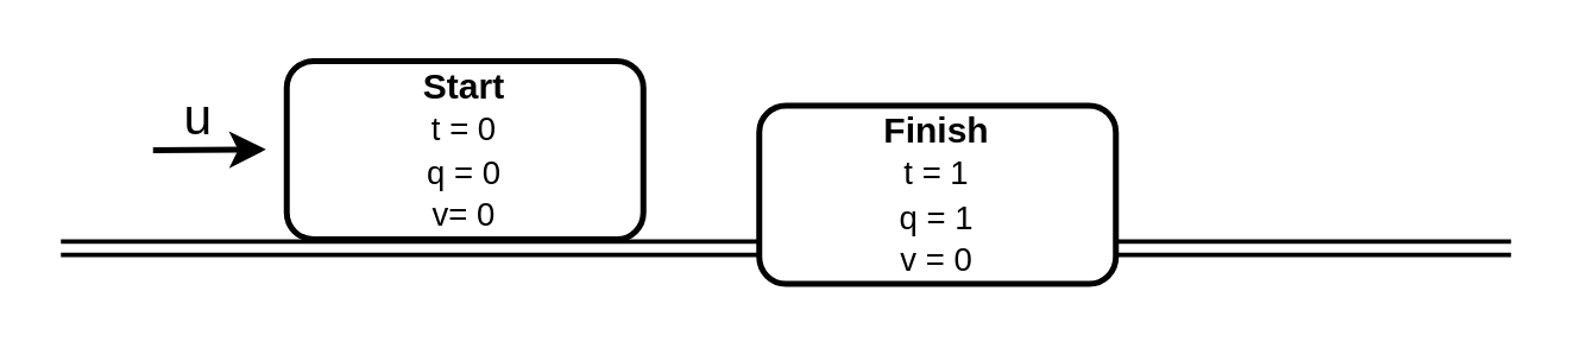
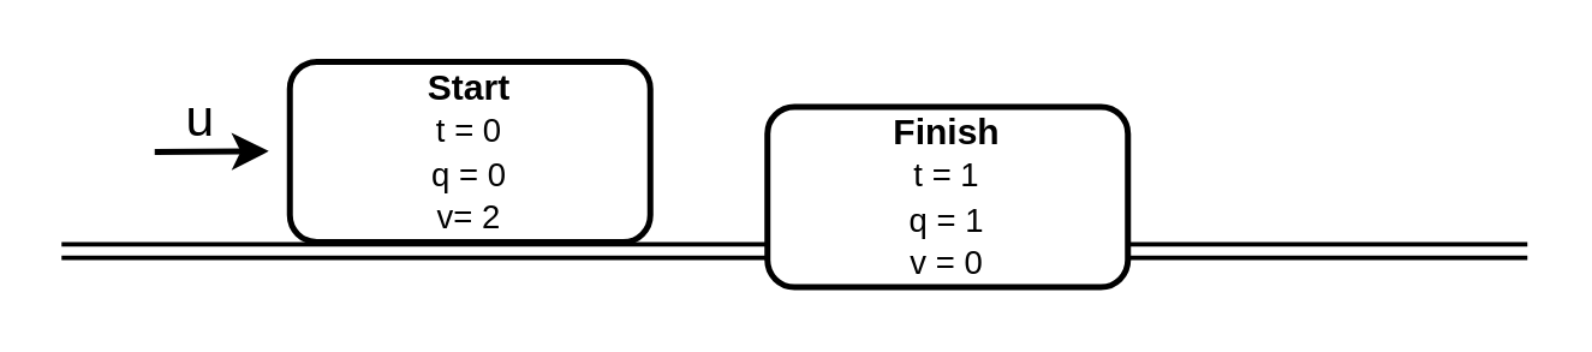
  <mxCell id="0" />
  <mxCell id="1" parent="0" />
- <mxCell id="2" value="&lt;b&gt;Start&lt;br&gt;&lt;/b&gt;&lt;font style=&quot;font-size: 11px;&quot;&gt;t = 0&lt;br&gt;q = 0&lt;br&gt;v= 0&lt;/font&gt;" style="rounded=1;whiteSpace=wrap;html=1;strokeWidth=2;" parent="1" vertex="1"><mxGeometry x="96" y="20" width="120" height="60" as="geometry" /></mxCell>
+ <mxCell id="2" value="&lt;b&gt;Start&lt;br&gt;&lt;/b&gt;&lt;font style=&quot;font-size: 11px;&quot;&gt;t = 0&lt;br&gt;q = 0&lt;br&gt;v= 2&lt;/font&gt;" style="rounded=1;whiteSpace=wrap;html=1;strokeWidth=2;" parent="1" vertex="1"><mxGeometry x="96" y="20" width="120" height="60" as="geometry" /></mxCell>
  <mxCell id="3" value="" style="shape=link;html=1;rounded=0;strokeWidth=1.5;" parent="1" edge="1"><mxGeometry width="100" relative="1" as="geometry"><mxPoint x="20" y="83" as="sourcePoint" /><mxPoint x="508" y="83" as="targetPoint" /></mxGeometry></mxCell>
  <mxCell id="4" value="" style="endArrow=classic;html=1;rounded=0;strokeWidth=2;fontSize=17;" parent="1" edge="1"><mxGeometry width="50" height="50" relative="1" as="geometry"><mxPoint x="51" y="50" as="sourcePoint" /><mxPoint x="89" y="49.75" as="targetPoint" /></mxGeometry></mxCell>
  <mxCell id="5" value="u" style="text;html=1;align=center;verticalAlign=middle;resizable=0;points=[];autosize=1;strokeColor=none;fillColor=none;fontSize=17;" parent="1" vertex="1"><mxGeometry x="52" y="24" width="27" height="32" as="geometry" /></mxCell>
  <mxCell id="6" value="&lt;font style=&quot;&quot;&gt;&lt;b&gt;Finish&lt;br&gt;&lt;/b&gt;&lt;/font&gt;&lt;font style=&quot;font-size: 11px;&quot;&gt;t = 1&lt;br&gt;q = 1&lt;br&gt;v = 0&lt;/font&gt;" style="rounded=1;whiteSpace=wrap;html=1;strokeWidth=2;" vertex="1" parent="1"><mxGeometry x="255" y="35" width="120" height="60" as="geometry" /></mxCell>
